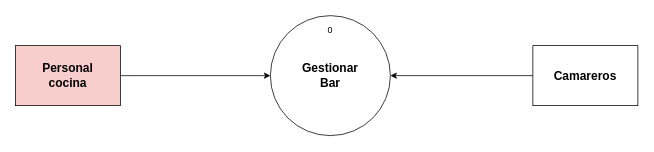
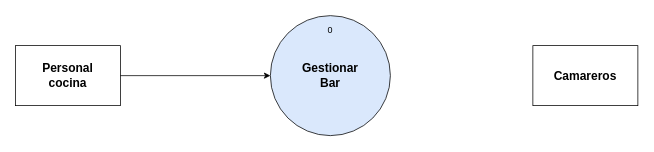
  <mxCell id="0" />
  <mxCell id="1" parent="0" />
- <mxCell id="2" value="&lt;div&gt;&lt;font style=&quot;font-size: 16px;&quot;&gt;&lt;b&gt;Gestionar&lt;/b&gt;&lt;/font&gt;&lt;/div&gt;&lt;div&gt;&lt;font style=&quot;font-size: 16px;&quot;&gt;&lt;b&gt;Bar&lt;/b&gt;&lt;/font&gt;&lt;/div&gt;" style="ellipse;whiteSpace=wrap;html=1;aspect=fixed;" vertex="1" parent="1"><mxGeometry x="360" y="20" width="160" height="160" as="geometry" /></mxCell>
- <mxCell id="3" value="&lt;div&gt;&lt;b&gt;&lt;font style=&quot;font-size: 16px;&quot;&gt;Personal &lt;br&gt;&lt;/font&gt;&lt;/b&gt;&lt;/div&gt;&lt;div&gt;&lt;b&gt;&lt;font style=&quot;font-size: 16px;&quot;&gt;cocina&lt;/font&gt;&lt;/b&gt;&lt;/div&gt;" style="rounded=0;whiteSpace=wrap;html=1;fillColor=#f8cecc;" vertex="1" parent="1"><mxGeometry x="20" y="60" width="140" height="80" as="geometry" /></mxCell>
+ <mxCell id="2" value="&lt;div&gt;&lt;font style=&quot;font-size: 16px;&quot;&gt;&lt;b&gt;Gestionar&lt;/b&gt;&lt;/font&gt;&lt;/div&gt;&lt;div&gt;&lt;font style=&quot;font-size: 16px;&quot;&gt;&lt;b&gt;Bar&lt;/b&gt;&lt;/font&gt;&lt;/div&gt;" style="ellipse;whiteSpace=wrap;html=1;aspect=fixed;fillColor=#dae8fc;" vertex="1" parent="1"><mxGeometry x="360" y="20" width="160" height="160" as="geometry" /></mxCell>
+ <mxCell id="3" value="&lt;div&gt;&lt;b&gt;&lt;font style=&quot;font-size: 16px;&quot;&gt;Personal &lt;br&gt;&lt;/font&gt;&lt;/b&gt;&lt;/div&gt;&lt;div&gt;&lt;b&gt;&lt;font style=&quot;font-size: 16px;&quot;&gt;cocina&lt;/font&gt;&lt;/b&gt;&lt;/div&gt;" style="rounded=0;whiteSpace=wrap;html=1;" vertex="1" parent="1"><mxGeometry x="20" y="60" width="140" height="80" as="geometry" /></mxCell>
  <mxCell id="4" value="" style="endArrow=classic;html=1;rounded=0;exitX=1;exitY=0.5;exitDx=0;exitDy=0;" edge="1" parent="1" source="3" target="2"><mxGeometry width="50" height="50" relative="1" as="geometry"><mxPoint x="520" y="180" as="sourcePoint" /><mxPoint x="570" y="130" as="targetPoint" /></mxGeometry></mxCell>
  <mxCell id="5" value="&lt;div&gt;&lt;b&gt;&lt;font style=&quot;font-size: 16px;&quot;&gt;Camareros&lt;/font&gt;&lt;/b&gt;&lt;/div&gt;" style="rounded=0;whiteSpace=wrap;html=1;" vertex="1" parent="1"><mxGeometry x="710" y="60" width="140" height="80" as="geometry" /></mxCell>
- <mxCell id="6" style="edgeStyle=orthogonalEdgeStyle;rounded=0;orthogonalLoop=1;jettySize=auto;html=1;exitX=0;exitY=0.5;exitDx=0;exitDy=0;entryX=1;entryY=0.5;entryDx=0;entryDy=0;" edge="1" parent="1" source="5" target="2"><mxGeometry relative="1" as="geometry"><mxPoint x="530" y="107" as="targetPoint" /></mxGeometry></mxCell>
  <mxCell id="7" value="0" style="text;html=1;strokeColor=none;fillColor=none;align=center;verticalAlign=middle;whiteSpace=wrap;rounded=0;" vertex="1" parent="1"><mxGeometry x="425" y="30" width="30" height="20" as="geometry" /></mxCell>
